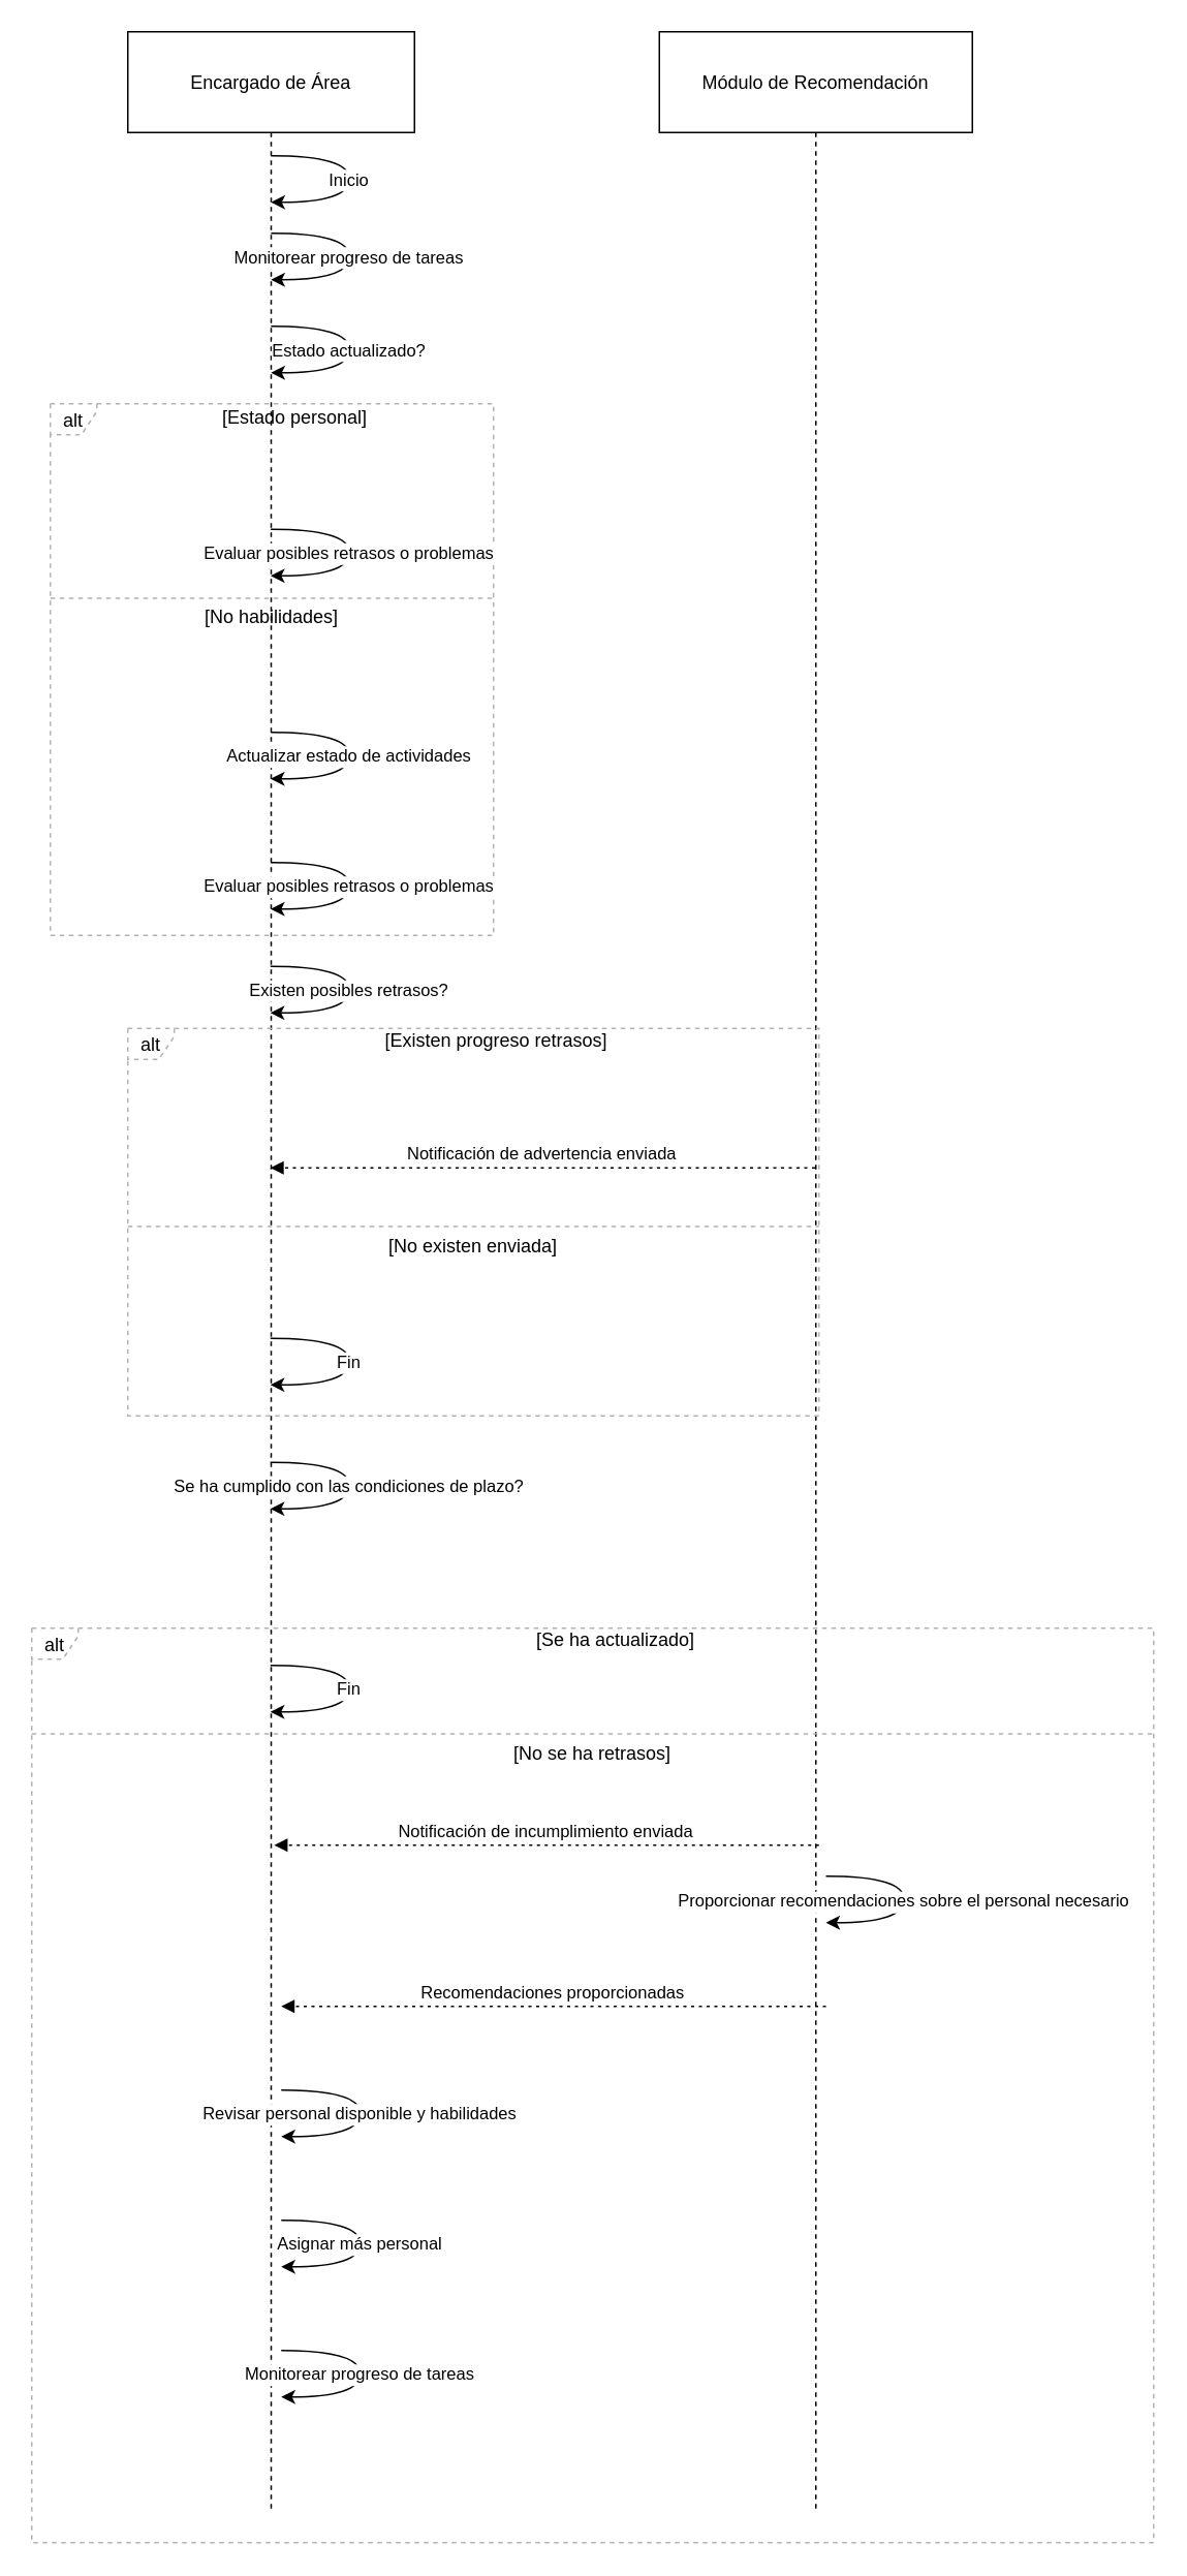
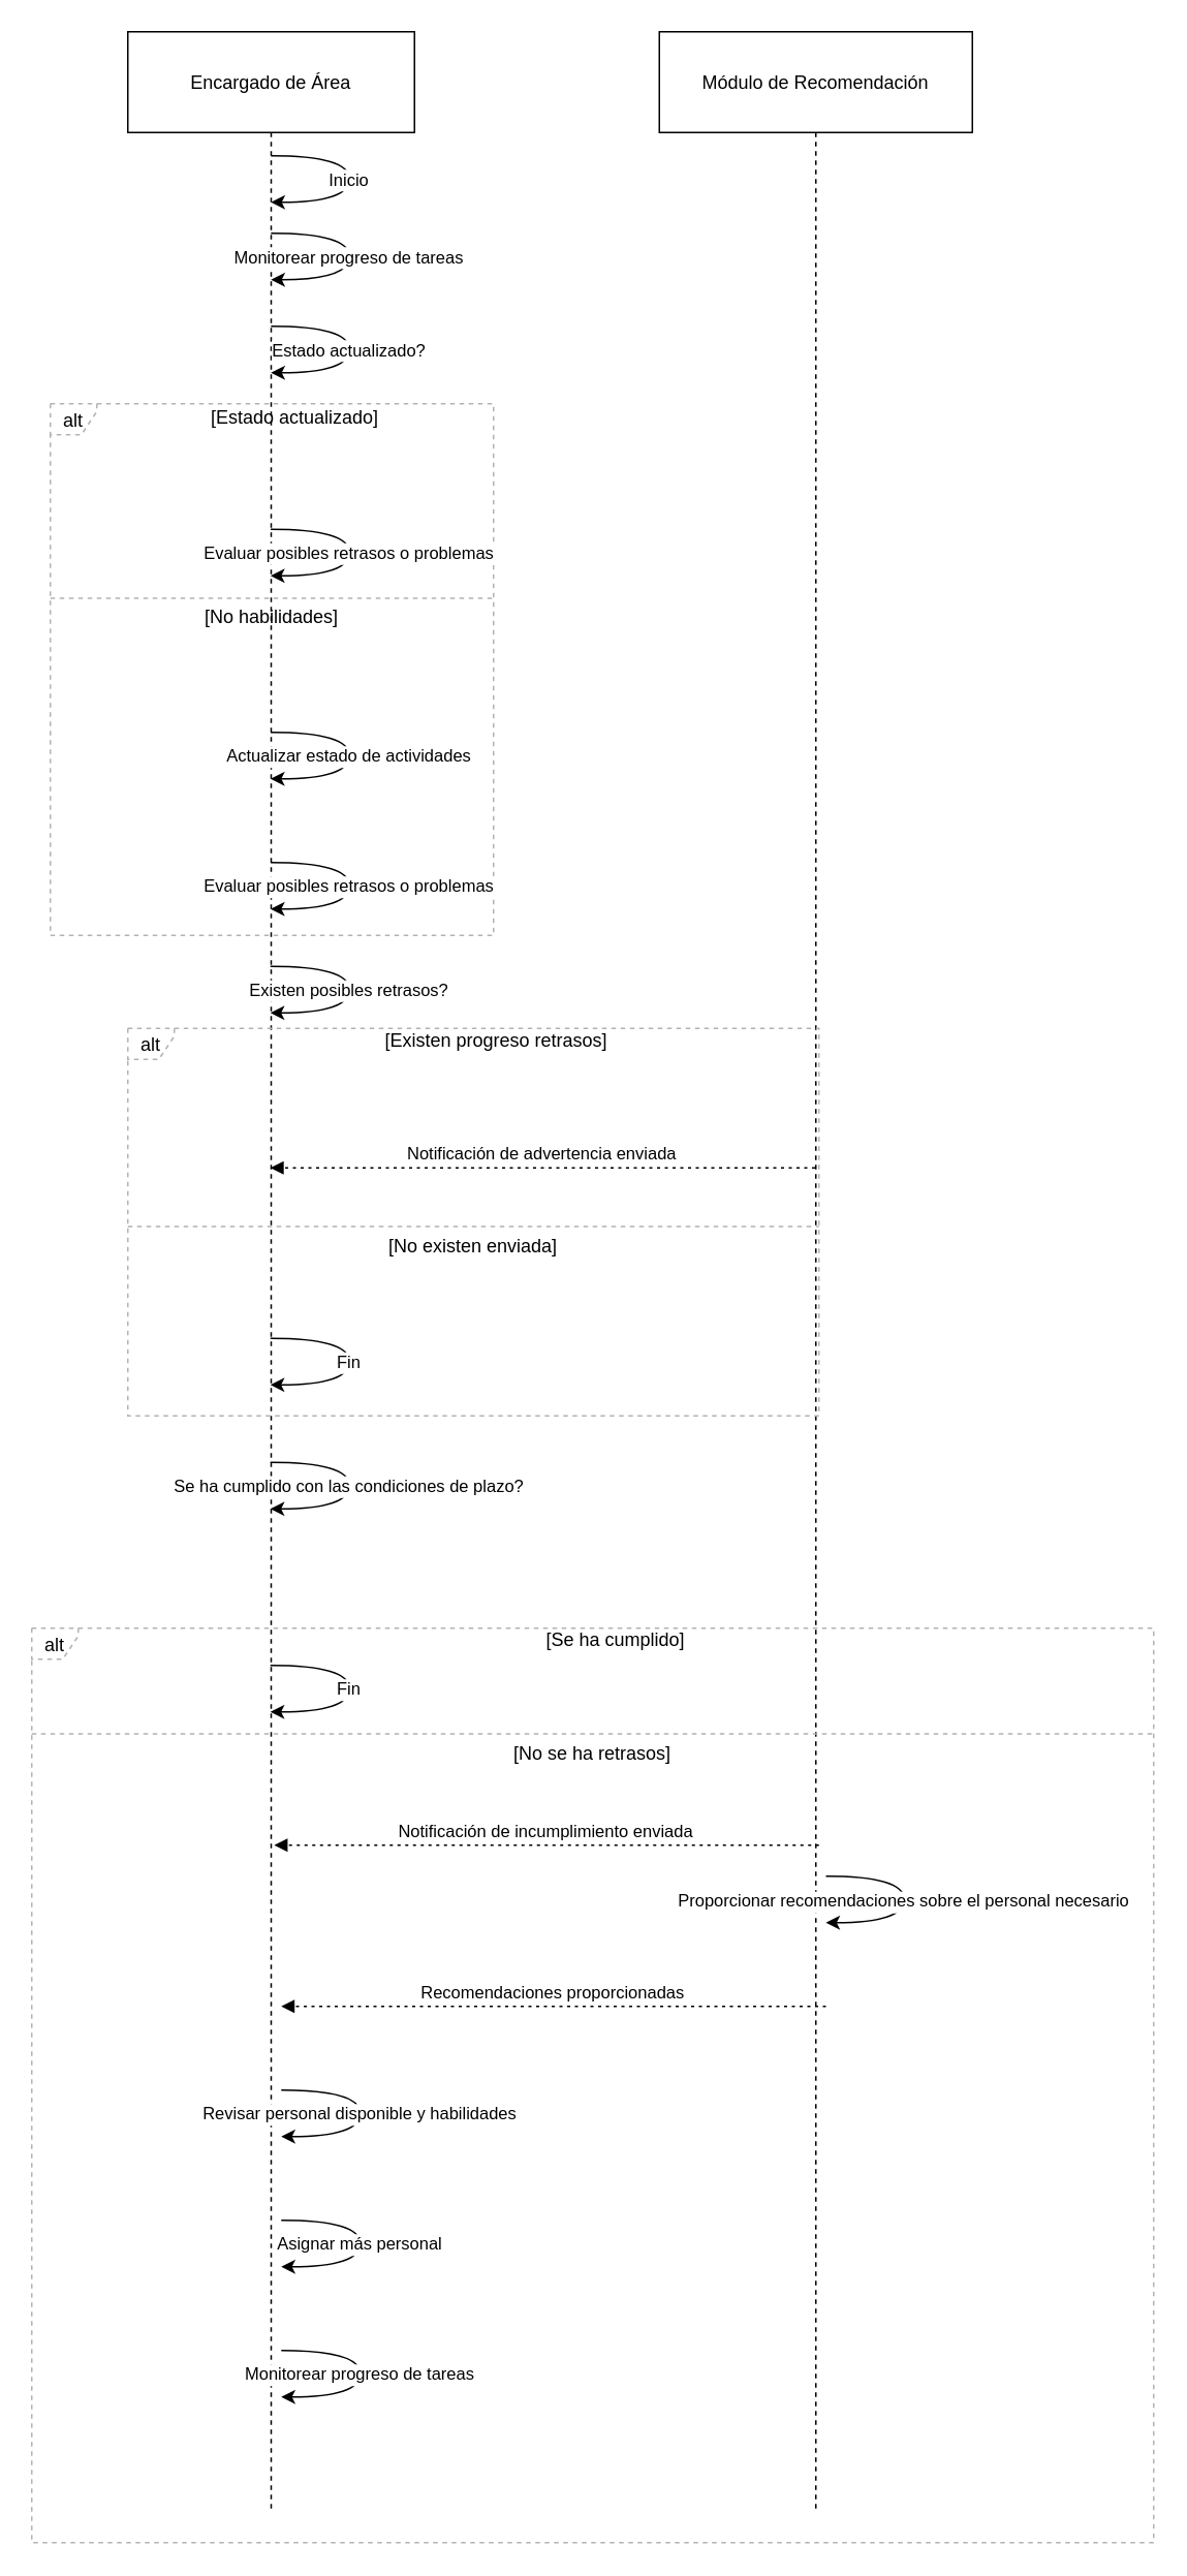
  <mxCell id="0" />
  <mxCell id="1" parent="0" />
  <mxCell id="2" value="Encargado de Área" style="shape=umlLifeline;perimeter=lifelinePerimeter;whiteSpace=wrap;container=1;dropTarget=0;collapsible=0;recursiveResize=0;outlineConnect=0;portConstraint=eastwest;newEdgeStyle={&quot;edgeStyle&quot;:&quot;elbowEdgeStyle&quot;,&quot;elbow&quot;:&quot;vertical&quot;,&quot;curved&quot;:0,&quot;rounded&quot;:0};size=65;" vertex="1" parent="1"><mxGeometry x="82" y="20" width="185" height="1600" as="geometry" /></mxCell>
  <mxCell id="3" value="Módulo de Recomendación" style="shape=umlLifeline;perimeter=lifelinePerimeter;whiteSpace=wrap;container=1;dropTarget=0;collapsible=0;recursiveResize=0;outlineConnect=0;portConstraint=eastwest;newEdgeStyle={&quot;edgeStyle&quot;:&quot;elbowEdgeStyle&quot;,&quot;elbow&quot;:&quot;vertical&quot;,&quot;curved&quot;:0,&quot;rounded&quot;:0};size=65;" vertex="1" parent="1"><mxGeometry x="425" y="20" width="202" height="1600" as="geometry" /></mxCell>
  <mxCell id="4" value="alt" style="shape=umlFrame;dashed=1;pointerEvents=0;dropTarget=0;strokeColor=#B3B3B3;height=20;width=30" vertex="1" parent="1"><mxGeometry x="32" y="260" width="286" height="343" as="geometry" /></mxCell>
- <mxCell id="5" value="[Estado personal]" style="text;strokeColor=none;fillColor=none;align=center;verticalAlign=middle;whiteSpace=wrap;" vertex="1" parent="4"><mxGeometry x="30" width="256" height="18.245" as="geometry" /></mxCell>
+ <mxCell id="5" value="[Estado actualizado]" style="text;strokeColor=none;fillColor=none;align=center;verticalAlign=middle;whiteSpace=wrap;" vertex="1" parent="4"><mxGeometry x="30" width="256" height="18.245" as="geometry" /></mxCell>
  <mxCell id="6" value="[No habilidades]" style="shape=line;dashed=1;whiteSpace=wrap;verticalAlign=top;labelPosition=center;verticalLabelPosition=middle;align=center;strokeColor=#B3B3B3;" vertex="1" parent="4"><mxGeometry y="124.064" width="286" height="2.737" as="geometry" /></mxCell>
  <mxCell id="7" value="alt" style="shape=umlFrame;dashed=1;pointerEvents=0;dropTarget=0;strokeColor=#B3B3B3;height=20;width=30" vertex="1" parent="1"><mxGeometry x="82" y="663" width="446" height="250" as="geometry" /></mxCell>
  <mxCell id="8" value="[Existen progreso retrasos]" style="text;strokeColor=none;fillColor=none;align=center;verticalAlign=middle;whiteSpace=wrap;" vertex="1" parent="7"><mxGeometry x="30" width="416" height="15.823" as="geometry" /></mxCell>
  <mxCell id="9" value="[No existen enviada]" style="shape=line;dashed=1;whiteSpace=wrap;verticalAlign=top;labelPosition=center;verticalLabelPosition=middle;align=center;strokeColor=#B3B3B3;" vertex="1" parent="7"><mxGeometry y="126.582" width="446" height="2.373" as="geometry" /></mxCell>
  <mxCell id="10" value="alt" style="shape=umlFrame;dashed=1;pointerEvents=0;dropTarget=0;strokeColor=#B3B3B3;height=20;width=30" vertex="1" parent="1"><mxGeometry x="20" y="1050" width="724" height="590" as="geometry" /></mxCell>
- <mxCell id="11" value="[Se ha actualizado]" style="text;strokeColor=none;fillColor=none;align=center;verticalAlign=middle;whiteSpace=wrap;" vertex="1" parent="10"><mxGeometry x="30" width="694" height="16.714" as="geometry" /></mxCell>
+ <mxCell id="11" value="[Se ha cumplido]" style="text;strokeColor=none;fillColor=none;align=center;verticalAlign=middle;whiteSpace=wrap;" vertex="1" parent="10"><mxGeometry x="30" width="694" height="16.714" as="geometry" /></mxCell>
  <mxCell id="12" value="[No se ha retrasos]" style="shape=line;dashed=1;whiteSpace=wrap;verticalAlign=top;labelPosition=center;verticalLabelPosition=middle;align=center;strokeColor=#B3B3B3;" vertex="1" parent="10"><mxGeometry y="66.856" width="724" height="2.507" as="geometry" /></mxCell>
  <mxCell id="13" value="Inicio" style="curved=1;rounded=0;" edge="1" parent="1"><mxGeometry relative="1" as="geometry"><Array as="points"><mxPoint x="225" y="100" /><mxPoint x="225" y="130" /></Array><mxPoint x="174.394" y="100" as="sourcePoint" /><mxPoint x="174.394" y="130" as="targetPoint" /></mxGeometry></mxCell>
  <mxCell id="14" value="Monitorear progreso de tareas" style="curved=1;rounded=0;" edge="1" parent="1"><mxGeometry relative="1" as="geometry"><Array as="points"><mxPoint x="225" y="150" /><mxPoint x="225" y="180" /></Array><mxPoint x="174.394" y="150" as="sourcePoint" /><mxPoint x="174.394" y="180" as="targetPoint" /></mxGeometry></mxCell>
  <mxCell id="15" value="Estado actualizado?" style="curved=1;rounded=0;" edge="1" parent="1"><mxGeometry relative="1" as="geometry"><Array as="points"><mxPoint x="225" y="210" /><mxPoint x="225" y="240" /></Array><mxPoint x="174.394" y="210" as="sourcePoint" /><mxPoint x="174.394" y="240" as="targetPoint" /></mxGeometry></mxCell>
  <mxCell id="16" value="Evaluar posibles retrasos o problemas" style="curved=1;rounded=0;" edge="1" parent="1"><mxGeometry relative="1" as="geometry"><Array as="points"><mxPoint x="225" y="341" /><mxPoint x="225" y="371" /></Array><mxPoint x="174.13" y="341" as="sourcePoint" /><mxPoint x="174.13" y="371" as="targetPoint" /></mxGeometry></mxCell>
  <mxCell id="17" value="Actualizar estado de actividades" style="curved=1;rounded=0;" edge="1" parent="1"><mxGeometry relative="1" as="geometry"><Array as="points"><mxPoint x="225" y="472" /><mxPoint x="225" y="502" /></Array><mxPoint x="174.13" y="472" as="sourcePoint" /><mxPoint x="174.13" y="502" as="targetPoint" /></mxGeometry></mxCell>
  <mxCell id="18" value="Evaluar posibles retrasos o problemas" style="curved=1;rounded=0;" edge="1" parent="1"><mxGeometry relative="1" as="geometry"><Array as="points"><mxPoint x="225" y="556" /><mxPoint x="225" y="586" /></Array><mxPoint x="174.13" y="556" as="sourcePoint" /><mxPoint x="174.13" y="586" as="targetPoint" /></mxGeometry></mxCell>
  <mxCell id="19" value="Existen posibles retrasos?" style="curved=1;rounded=0;" edge="1" parent="1"><mxGeometry relative="1" as="geometry"><Array as="points"><mxPoint x="225" y="623" /><mxPoint x="225" y="653" /></Array><mxPoint x="174" y="623" as="sourcePoint" /><mxPoint x="174" y="653" as="targetPoint" /></mxGeometry></mxCell>
  <mxCell id="20" value="Notificación de advertencia enviada" style="verticalAlign=bottom;endArrow=block;edgeStyle=elbowEdgeStyle;elbow=vertical;curved=0;rounded=0;dashed=1;dashPattern=2 3;" edge="1" parent="1"><mxGeometry relative="1" as="geometry"><Array as="points"><mxPoint x="360" y="753" /></Array><mxPoint x="525.5" y="753" as="sourcePoint" /><mxPoint x="174" y="753" as="targetPoint" /></mxGeometry></mxCell>
  <mxCell id="21" value="Fin" style="curved=1;rounded=0;" edge="1" parent="1"><mxGeometry relative="1" as="geometry"><Array as="points"><mxPoint x="225" y="863" /><mxPoint x="225" y="893" /></Array><mxPoint x="174" y="863" as="sourcePoint" /><mxPoint x="174" y="893" as="targetPoint" /></mxGeometry></mxCell>
  <mxCell id="22" value="Se ha cumplido con las condiciones de plazo?" style="curved=1;rounded=0;" edge="1" parent="1"><mxGeometry relative="1" as="geometry"><Array as="points"><mxPoint x="225" y="943" /><mxPoint x="225" y="973" /></Array><mxPoint x="174" y="943" as="sourcePoint" /><mxPoint x="174" y="973" as="targetPoint" /></mxGeometry></mxCell>
  <mxCell id="23" value="Fin" style="curved=1;rounded=0;" edge="1" parent="1"><mxGeometry relative="1" as="geometry"><Array as="points"><mxPoint x="225" y="1074" /><mxPoint x="225" y="1104" /></Array><mxPoint x="174" y="1074" as="sourcePoint" /><mxPoint x="174" y="1104" as="targetPoint" /></mxGeometry></mxCell>
  <mxCell id="24" value="Notificación de incumplimiento enviada" style="verticalAlign=bottom;endArrow=block;edgeStyle=elbowEdgeStyle;elbow=vertical;curved=0;rounded=0;dashed=1;dashPattern=2 3;" edge="1" parent="1"><mxGeometry relative="1" as="geometry"><Array as="points"><mxPoint x="362.5" y="1190" /></Array><mxPoint x="528" y="1190" as="sourcePoint" /><mxPoint x="176.5" y="1190" as="targetPoint" /></mxGeometry></mxCell>
  <mxCell id="25" value="Proporcionar recomendaciones sobre el personal necesario" style="curved=1;rounded=0;" edge="1" parent="1"><mxGeometry relative="1" as="geometry"><Array as="points"><mxPoint x="583" y="1210" /><mxPoint x="583" y="1240" /></Array><mxPoint x="532.5" y="1210" as="sourcePoint" /><mxPoint x="532.5" y="1240" as="targetPoint" /></mxGeometry></mxCell>
  <mxCell id="26" value="Recomendaciones proporcionadas" style="verticalAlign=bottom;endArrow=block;edgeStyle=elbowEdgeStyle;elbow=vertical;curved=0;rounded=0;dashed=1;dashPattern=2 3;" edge="1" parent="1"><mxGeometry relative="1" as="geometry"><Array as="points"><mxPoint x="367" y="1294" /></Array><mxPoint x="532.5" y="1294" as="sourcePoint" /><mxPoint x="181" y="1294" as="targetPoint" /></mxGeometry></mxCell>
  <mxCell id="27" value="Revisar personal disponible y habilidades" style="curved=1;rounded=0;" edge="1" parent="1"><mxGeometry relative="1" as="geometry"><Array as="points"><mxPoint x="232" y="1348" /><mxPoint x="232" y="1378" /></Array><mxPoint x="181" y="1348" as="sourcePoint" /><mxPoint x="181" y="1378" as="targetPoint" /></mxGeometry></mxCell>
  <mxCell id="28" value="Asignar más personal" style="curved=1;rounded=0;" edge="1" parent="1"><mxGeometry relative="1" as="geometry"><Array as="points"><mxPoint x="232" y="1432" /><mxPoint x="232" y="1462" /></Array><mxPoint x="181" y="1432" as="sourcePoint" /><mxPoint x="181" y="1462" as="targetPoint" /></mxGeometry></mxCell>
  <mxCell id="29" value="Monitorear progreso de tareas" style="curved=1;rounded=0;" edge="1" parent="1"><mxGeometry relative="1" as="geometry"><Array as="points"><mxPoint x="232" y="1516" /><mxPoint x="232" y="1546" /></Array><mxPoint x="181" y="1516" as="sourcePoint" /><mxPoint x="181" y="1546" as="targetPoint" /></mxGeometry></mxCell>
